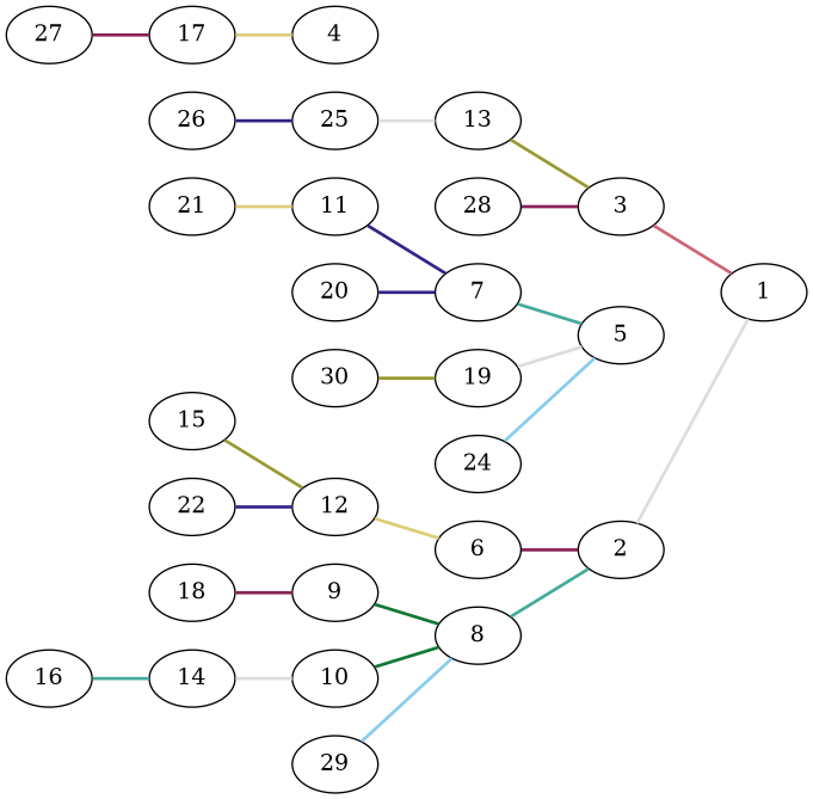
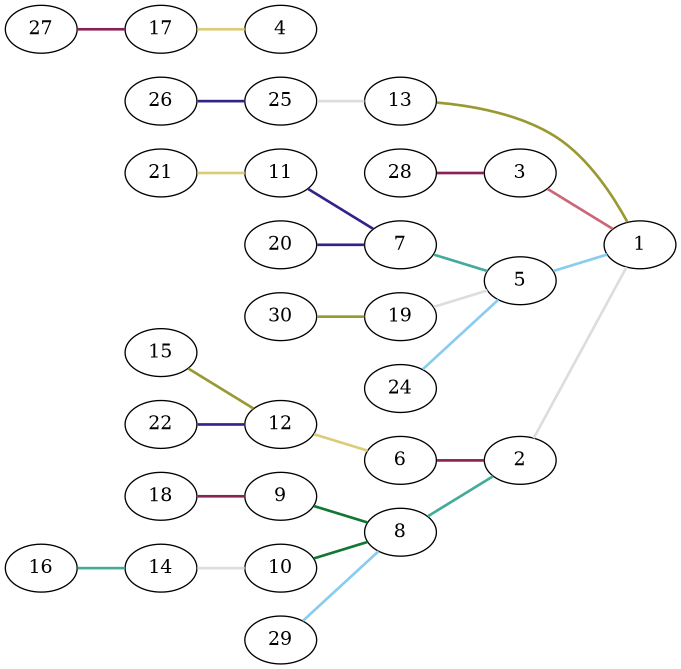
  graph {
    rankdir=LR
    edge [color="#DDDDDD" style=bold]
    2
    1
    3
    5
    6
    7
    8
    9
    10
    11
    12
    13
    14
    15
    16
    17
    4
    18
    19
    20
    21
    22
    24
    25
    26
    27
    28
    29
    30
    2 -- 1
    3 -- 1 [color="#CC6677"]
+   5 -- 1 [color="#88CCEE"]
    6 -- 2 [color="#882255"]
    7 -- 5 [color="#44AA99"]
    8 -- 2 [color="#44AA99"]
    9 -- 8 [color="#117733"]
    10 -- 8 [color="#117733"]
    11 -- 7 [color="#332288"]
    12 -- 6 [color="#DDCC77"]
-   13 -- 3 [color="#999933"]
+   13 -- 1 [color="#999933"]
    14 -- 10
    15 -- 12 [color="#999933"]
    16 -- 14 [color="#44AA99"]
    17 -- 4 [color="#DDCC77"]
    18 -- 9 [color="#882255"]
    19 -- 5
    20 -- 7 [color="#332288"]
    21 -- 11 [color="#DDCC77"]
    22 -- 12 [color="#332288"]
    24 -- 5 [color="#88CCEE"]
    25 -- 13
    26 -- 25 [color="#332288"]
    27 -- 17 [color="#882255"]
    28 -- 3 [color="#882255"]
    29 -- 8 [color="#88CCEE"]
    30 -- 19 [color="#999933"]
  }
